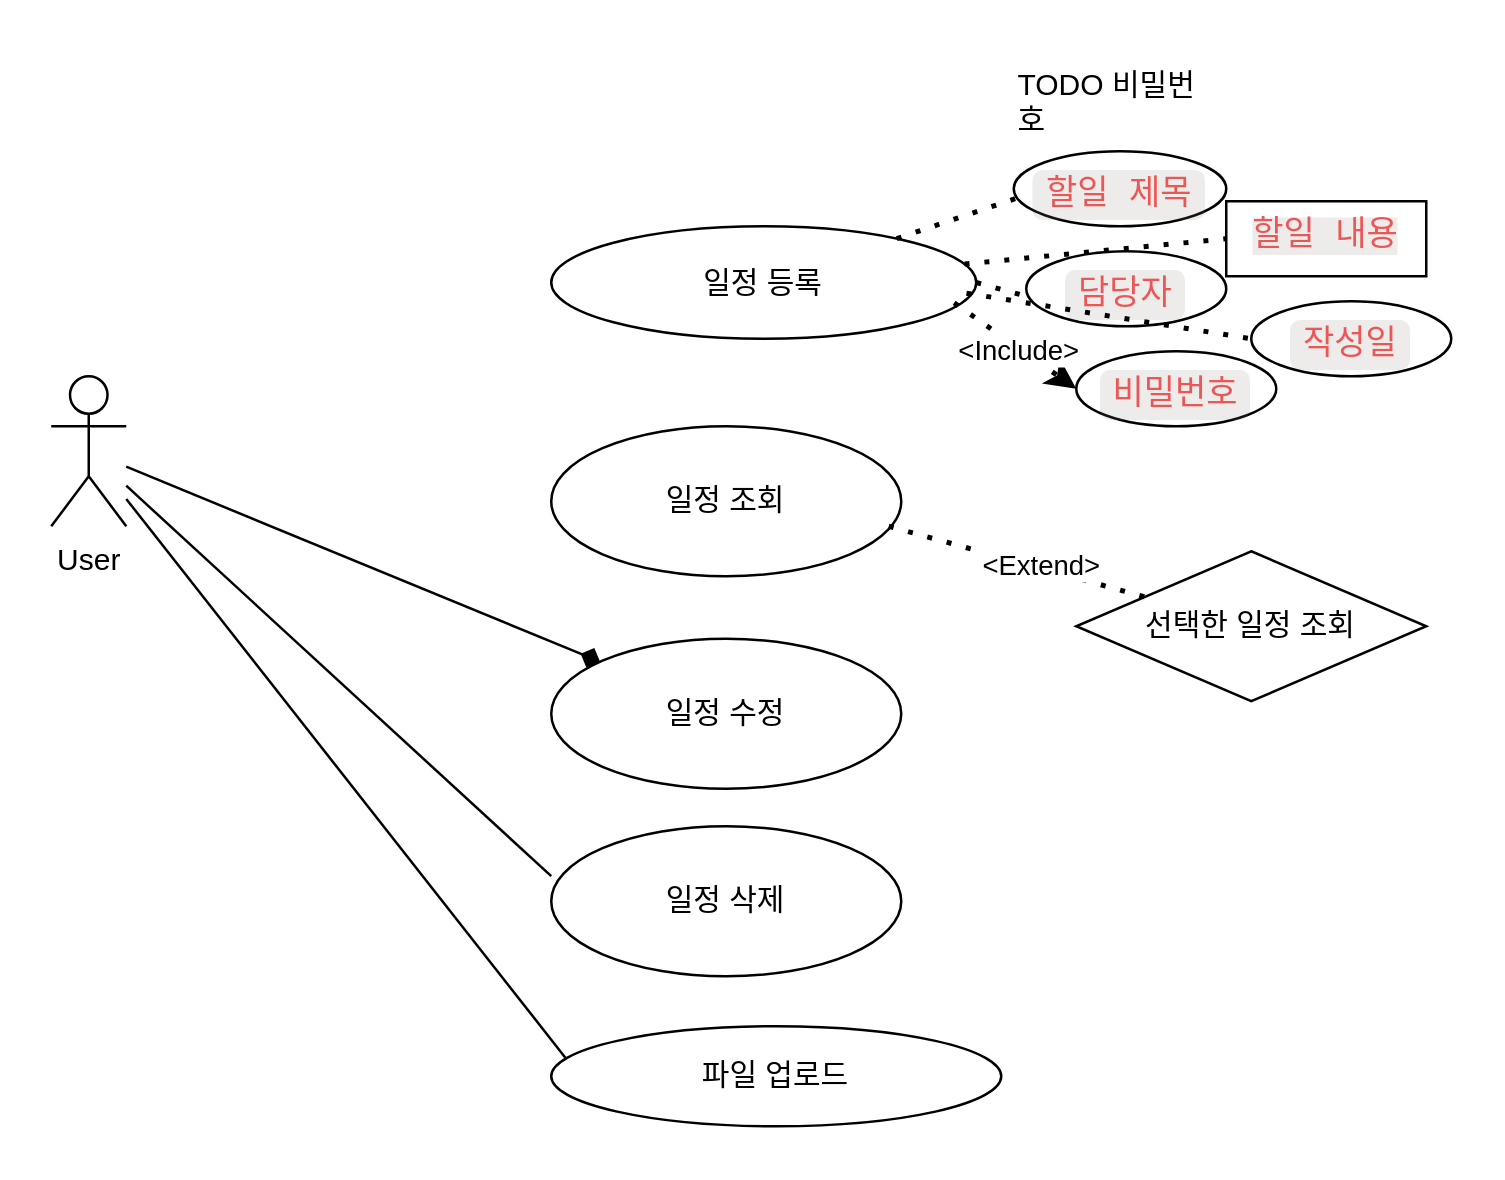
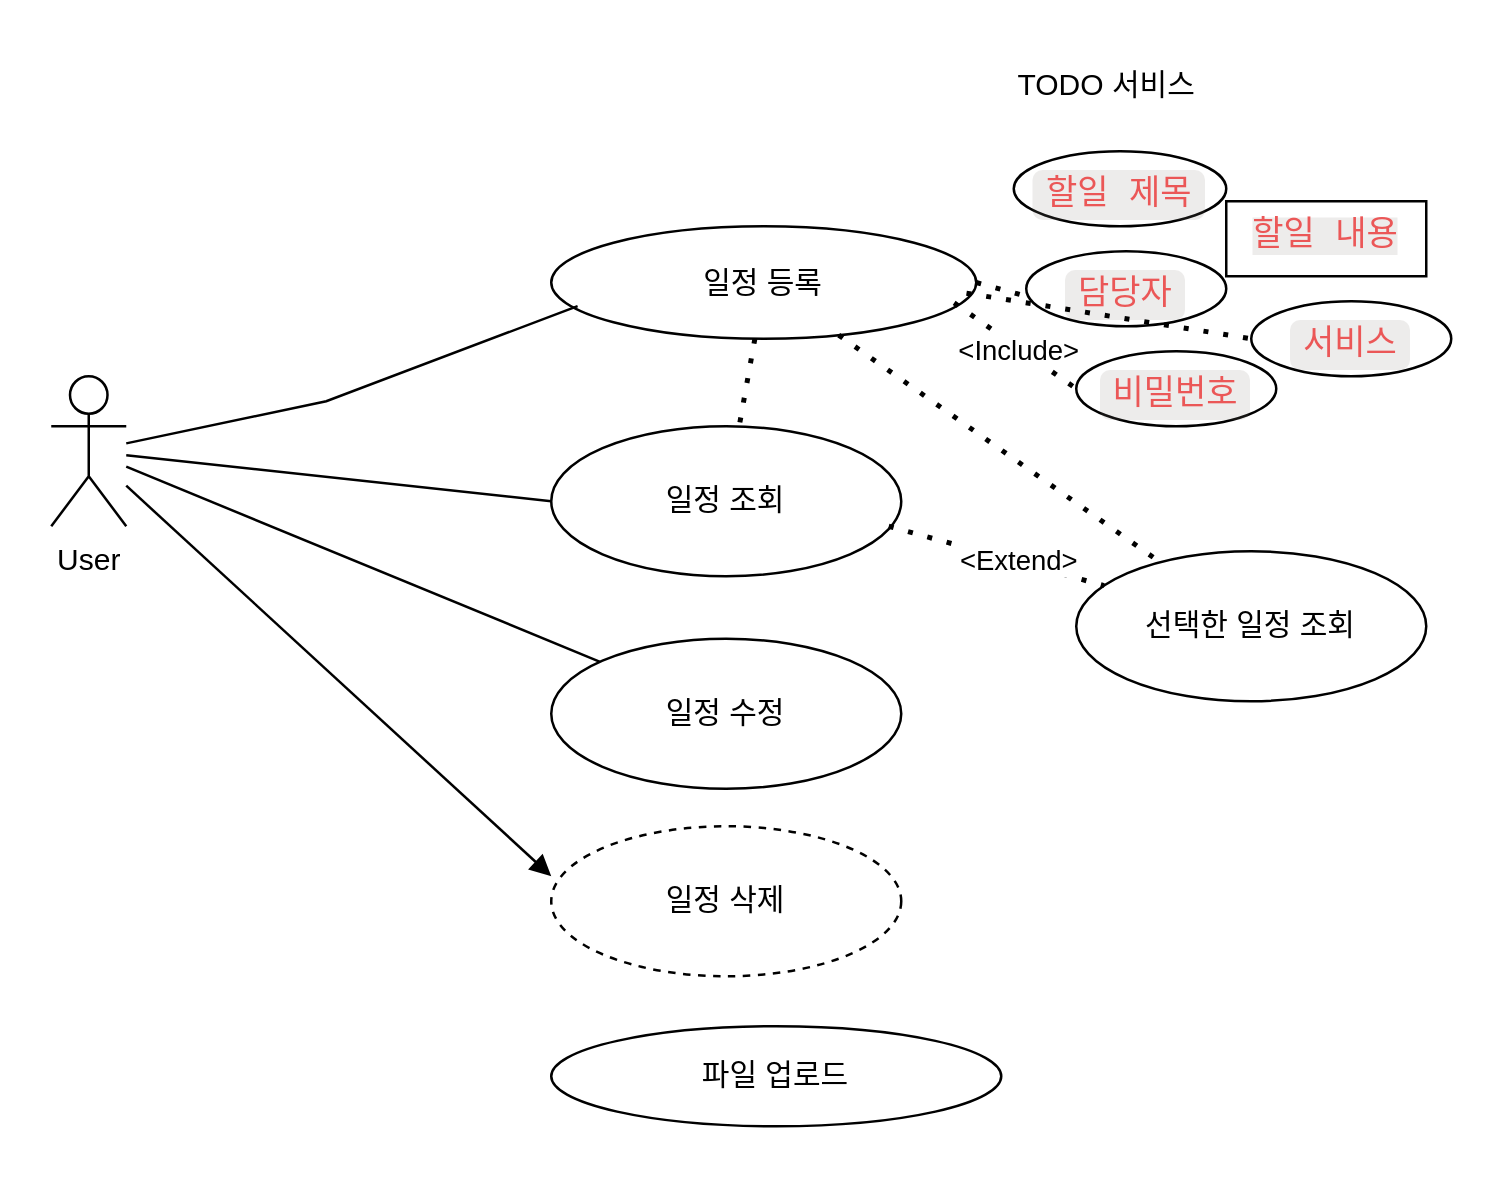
  <mxCell id="0" />
  <mxCell id="1" parent="0" />
  <mxCell id="2" value="User&lt;div&gt;&lt;br&gt;&lt;/div&gt;" style="shape=umlActor;verticalLabelPosition=bottom;verticalAlign=top;html=1;outlineConnect=0;" vertex="1" parent="1"><mxGeometry x="20" y="150" width="30" height="60" as="geometry" /></mxCell>
- <mxCell id="3" value="TODO 비밀번호&lt;div style=&quot;forced-color-adjust: none;&quot;&gt;&lt;br style=&quot;forced-color-adjust: none; color: rgb(0, 0, 0); font-family: Helvetica; font-size: 12px; font-style: normal; font-variant-ligatures: normal; font-variant-caps: normal; font-weight: 400; letter-spacing: normal; orphans: 2; text-align: center; text-indent: 0px; text-transform: none; widows: 2; word-spacing: 0px; -webkit-text-stroke-width: 0px; white-space: normal; background-color: rgb(251, 251, 251); text-decoration-thickness: initial; text-decoration-style: initial; text-decoration-color: initial;&quot;&gt;&lt;/div&gt;" style="text;whiteSpace=wrap;html=1;" vertex="1" parent="1"><mxGeometry x="405" y="20" width="80" height="50" as="geometry" /></mxCell>
+ <mxCell id="3" value="TODO 서비스&lt;div style=&quot;forced-color-adjust: none;&quot;&gt;&lt;br style=&quot;forced-color-adjust: none; color: rgb(0, 0, 0); font-family: Helvetica; font-size: 12px; font-style: normal; font-variant-ligatures: normal; font-variant-caps: normal; font-weight: 400; letter-spacing: normal; orphans: 2; text-align: center; text-indent: 0px; text-transform: none; widows: 2; word-spacing: 0px; -webkit-text-stroke-width: 0px; white-space: normal; background-color: rgb(251, 251, 251); text-decoration-thickness: initial; text-decoration-style: initial; text-decoration-color: initial;&quot;&gt;&lt;/div&gt;" style="text;whiteSpace=wrap;html=1;" vertex="1" parent="1"><mxGeometry x="405" y="20" width="80" height="50" as="geometry" /></mxCell>
  <mxCell id="4" value="일정 등록" style="ellipse;whiteSpace=wrap;html=1;" vertex="1" parent="1"><mxGeometry x="220" y="90" width="170" height="45" as="geometry" /></mxCell>
  <mxCell id="5" value="일정 수정" style="ellipse;whiteSpace=wrap;html=1;" vertex="1" parent="1"><mxGeometry x="220" y="255" width="140" height="60" as="geometry" /></mxCell>
  <mxCell id="6" value="일정 조회" style="ellipse;whiteSpace=wrap;html=1;" vertex="1" parent="1"><mxGeometry x="220" y="170" width="140" height="60" as="geometry" /></mxCell>
- <mxCell id="7" value="일정 삭제" style="ellipse;whiteSpace=wrap;html=1;" vertex="1" parent="1"><mxGeometry x="220" y="330" width="140" height="60" as="geometry" /></mxCell>
- <mxCell id="8" value="선택한 일정 조회" style="rhombus;whiteSpace=wrap;html=1;" vertex="1" parent="1"><mxGeometry x="430" y="220" width="140" height="60" as="geometry" /></mxCell>
+ <mxCell id="7" value="일정 삭제" style="ellipse;whiteSpace=wrap;html=1;dashed=1;" vertex="1" parent="1"><mxGeometry x="220" y="330" width="140" height="60" as="geometry" /></mxCell>
+ <mxCell id="8" value="선택한 일정 조회" style="ellipse;whiteSpace=wrap;html=1;" vertex="1" parent="1"><mxGeometry x="430" y="220" width="140" height="60" as="geometry" /></mxCell>
  <mxCell id="9" value="" style="endArrow=none;dashed=1;html=1;dashPattern=1 3;strokeWidth=2;rounded=0;" edge="1" parent="1" target="8"><mxGeometry width="50" height="50" relative="1" as="geometry"><mxPoint x="355" y="210" as="sourcePoint" /><mxPoint x="405" y="160" as="targetPoint" /></mxGeometry></mxCell>
  <mxCell id="10" value="&amp;lt;Extend&amp;gt;" style="edgeLabel;html=1;align=center;verticalAlign=middle;resizable=0;points=[];" connectable="0" vertex="1" parent="9"><mxGeometry x="0.194" y="1" relative="1" as="geometry"><mxPoint as="offset" /></mxGeometry></mxCell>
  <mxCell id="11" value="파일 업로드" style="ellipse;whiteSpace=wrap;html=1;" vertex="1" parent="1"><mxGeometry x="220" y="410" width="180" height="40" as="geometry" /></mxCell>
  <mxCell id="12" value="&lt;span style=&quot;text-align: start; font-family: SFMono-Regular, Menlo, Consolas, &amp;quot;PT Mono&amp;quot;, &amp;quot;Liberation Mono&amp;quot;, Courier, monospace; line-height: normal; background: rgba(135, 131, 120, 0.15); color: rgb(235, 87, 87); border-radius: 4px; font-size: 13.6px; padding: 0.2em 0.4em;&quot; class=&quot;notion-enable-hover&quot; spellcheck=&quot;false&quot; data-token-index=&quot;0&quot;&gt;할일 제목&lt;/span&gt;" style="ellipse;whiteSpace=wrap;html=1;" vertex="1" parent="1"><mxGeometry x="405" y="60" width="85" height="30" as="geometry" /></mxCell>
  <mxCell id="13" value="&lt;span style=&quot;text-align: start; font-family: SFMono-Regular, Menlo, Consolas, &amp;quot;PT Mono&amp;quot;, &amp;quot;Liberation Mono&amp;quot;, Courier, monospace; line-height: normal; background: rgba(135, 131, 120, 0.15); color: rgb(235, 87, 87); border-radius: 4px; font-size: 13.6px; padding: 0.2em 0.4em;&quot; class=&quot;notion-enable-hover&quot; spellcheck=&quot;false&quot; data-token-index=&quot;0&quot;&gt;담당자&lt;/span&gt;" style="ellipse;whiteSpace=wrap;html=1;" vertex="1" parent="1"><mxGeometry x="410" y="100" width="80" height="30" as="geometry" /></mxCell>
  <mxCell id="14" value="&lt;div style=&quot;text-align: start;&quot;&gt;&lt;font face=&quot;SFMono-Regular, Menlo, Consolas, PT Mono, Liberation Mono, Courier, monospace&quot; color=&quot;#eb5757&quot;&gt;&lt;span style=&quot;font-size: 13.6px; background-color: rgba(135, 131, 120, 0.15);&quot;&gt;할일 내용&lt;/span&gt;&lt;/font&gt;&lt;/div&gt;" style="whiteSpace=wrap;html=1;rounded=0;" vertex="1" parent="1"><mxGeometry x="490" y="80" width="80" height="30" as="geometry" /></mxCell>
  <mxCell id="15" value="&lt;span style=&quot;text-align: start; font-family: SFMono-Regular, Menlo, Consolas, &amp;quot;PT Mono&amp;quot;, &amp;quot;Liberation Mono&amp;quot;, Courier, monospace; line-height: normal; background: rgba(135, 131, 120, 0.15); color: rgb(235, 87, 87); border-radius: 4px; font-size: 13.6px; padding: 0.2em 0.4em;&quot; class=&quot;notion-enable-hover&quot; spellcheck=&quot;false&quot; data-token-index=&quot;0&quot;&gt;비밀번호&lt;/span&gt;" style="ellipse;whiteSpace=wrap;html=1;" vertex="1" parent="1"><mxGeometry x="430" y="140" width="80" height="30" as="geometry" /></mxCell>
- <mxCell id="16" value="&lt;span style=&quot;text-align: start; font-family: SFMono-Regular, Menlo, Consolas, &amp;quot;PT Mono&amp;quot;, &amp;quot;Liberation Mono&amp;quot;, Courier, monospace; line-height: normal; background: rgba(135, 131, 120, 0.15); color: rgb(235, 87, 87); border-radius: 4px; font-size: 13.6px; padding: 0.2em 0.4em;&quot; class=&quot;notion-enable-hover&quot; spellcheck=&quot;false&quot; data-token-index=&quot;0&quot;&gt;작성일&lt;/span&gt;" style="ellipse;whiteSpace=wrap;html=1;" vertex="1" parent="1"><mxGeometry x="500" y="120" width="80" height="30" as="geometry" /></mxCell>
- <mxCell id="17" value="" style="endArrow=none;dashed=1;html=1;dashPattern=1 3;strokeWidth=2;rounded=0;entryX=0.01;entryY=0.629;entryDx=0;entryDy=0;entryPerimeter=0;" edge="1" parent="1" source="4" target="12"><mxGeometry width="50" height="50" relative="1" as="geometry"><mxPoint x="360" y="120" as="sourcePoint" /><mxPoint x="410" y="70" as="targetPoint" /></mxGeometry></mxCell>
+ <mxCell id="16" value="&lt;span style=&quot;text-align: start; font-family: SFMono-Regular, Menlo, Consolas, &amp;quot;PT Mono&amp;quot;, &amp;quot;Liberation Mono&amp;quot;, Courier, monospace; line-height: normal; background: rgba(135, 131, 120, 0.15); color: rgb(235, 87, 87); border-radius: 4px; font-size: 13.6px; padding: 0.2em 0.4em;&quot; class=&quot;notion-enable-hover&quot; spellcheck=&quot;false&quot; data-token-index=&quot;0&quot;&gt;서비스&lt;/span&gt;" style="ellipse;whiteSpace=wrap;html=1;" vertex="1" parent="1"><mxGeometry x="500" y="120" width="80" height="30" as="geometry" /></mxCell>
+ <mxCell id="17" value="" style="endArrow=none;dashed=1;html=1;dashPattern=1 3;strokeWidth=2;rounded=0;" edge="1" parent="1" source="4" target="6"><mxGeometry width="50" height="50" relative="1" as="geometry"><mxPoint x="360" y="120" as="sourcePoint" /><mxPoint x="410" y="70" as="targetPoint" /></mxGeometry></mxCell>
  <mxCell id="18" value="" style="endArrow=none;dashed=1;html=1;dashPattern=1 3;strokeWidth=2;rounded=0;exitX=1;exitY=0.5;exitDx=0;exitDy=0;" edge="1" parent="1" source="4"><mxGeometry width="50" height="50" relative="1" as="geometry"><mxPoint x="354" y="140" as="sourcePoint" /><mxPoint x="410" y="118" as="targetPoint" /></mxGeometry></mxCell>
- <mxCell id="19" value="" style="endArrow=classic;dashed=1;html=1;dashPattern=1 3;strokeWidth=2;rounded=0;exitX=0.948;exitY=0.681;exitDx=0;exitDy=0;entryX=0;entryY=0.5;entryDx=0;entryDy=0;exitPerimeter=0;" edge="1" parent="1" source="4" target="15"><mxGeometry width="50" height="50" relative="1" as="geometry"><mxPoint x="355" y="132" as="sourcePoint" /><mxPoint x="405" y="130" as="targetPoint" /></mxGeometry></mxCell>
+ <mxCell id="19" value="" style="endArrow=none;dashed=1;html=1;dashPattern=1 3;strokeWidth=2;rounded=0;exitX=0.948;exitY=0.681;exitDx=0;exitDy=0;entryX=0;entryY=0.5;entryDx=0;entryDy=0;exitPerimeter=0;" edge="1" parent="1" source="4" target="15"><mxGeometry width="50" height="50" relative="1" as="geometry"><mxPoint x="355" y="132" as="sourcePoint" /><mxPoint x="405" y="130" as="targetPoint" /></mxGeometry></mxCell>
  <mxCell id="20" value="&amp;lt;Include&amp;gt;" style="edgeLabel;html=1;align=center;verticalAlign=middle;resizable=0;points=[];" connectable="0" vertex="1" parent="19"><mxGeometry x="0.071" y="-1" relative="1" as="geometry"><mxPoint as="offset" /></mxGeometry></mxCell>
- <mxCell id="21" value="" style="endArrow=none;dashed=1;html=1;dashPattern=1 3;strokeWidth=2;rounded=0;entryX=0;entryY=0.5;entryDx=0;entryDy=0;" edge="1" parent="1" source="4" target="14"><mxGeometry width="50" height="50" relative="1" as="geometry"><mxPoint x="360" y="112" as="sourcePoint" /><mxPoint x="410" y="110" as="targetPoint" /></mxGeometry></mxCell>
+ <mxCell id="21" value="" style="endArrow=none;dashed=1;html=1;dashPattern=1 3;strokeWidth=2;rounded=0;" edge="1" parent="1" source="4" target="8"><mxGeometry width="50" height="50" relative="1" as="geometry"><mxPoint x="360" y="112" as="sourcePoint" /><mxPoint x="410" y="110" as="targetPoint" /></mxGeometry></mxCell>
  <mxCell id="22" value="" style="endArrow=none;dashed=1;html=1;dashPattern=1 3;strokeWidth=2;rounded=0;exitX=0.977;exitY=0.595;exitDx=0;exitDy=0;exitPerimeter=0;entryX=0;entryY=0.5;entryDx=0;entryDy=0;" edge="1" parent="1" source="4" target="16"><mxGeometry width="50" height="50" relative="1" as="geometry"><mxPoint x="390" y="150" as="sourcePoint" /><mxPoint x="440" y="148" as="targetPoint" /></mxGeometry></mxCell>
- <mxCell id="25" value="" style="endArrow=diamond;html=1;rounded=0;" edge="1" parent="1" source="2" target="5"><mxGeometry width="50" height="50" relative="1" as="geometry"><mxPoint x="50" y="192" as="sourcePoint" /><mxPoint x="220" y="210" as="targetPoint" /></mxGeometry></mxCell>
- <mxCell id="26" value="" style="endArrow=none;html=1;rounded=0;entryX=0;entryY=0.333;entryDx=0;entryDy=0;entryPerimeter=0;" edge="1" parent="1" source="2" target="7"><mxGeometry width="50" height="50" relative="1" as="geometry"><mxPoint x="70" y="202" as="sourcePoint" /><mxPoint x="240" y="220" as="targetPoint" /></mxGeometry></mxCell>
- <mxCell id="27" value="" style="endArrow=none;html=1;rounded=0;entryX=0.034;entryY=0.329;entryDx=0;entryDy=0;entryPerimeter=0;" edge="1" parent="1" source="2" target="11"><mxGeometry width="50" height="50" relative="1" as="geometry"><mxPoint x="80" y="212" as="sourcePoint" /><mxPoint x="250" y="230" as="targetPoint" /></mxGeometry></mxCell>
+ <mxCell id="23" value="" style="endArrow=none;html=1;rounded=0;entryX=0.062;entryY=0.71;entryDx=0;entryDy=0;entryPerimeter=0;" edge="1" parent="1" source="2" target="4"><mxGeometry width="50" height="50" relative="1" as="geometry"><mxPoint x="390" y="310" as="sourcePoint" /><mxPoint x="440" y="260" as="targetPoint" /><Array as="points"><mxPoint x="130" y="160" /></Array></mxGeometry></mxCell>
+ <mxCell id="24" value="" style="endArrow=none;html=1;rounded=0;entryX=0;entryY=0.5;entryDx=0;entryDy=0;" edge="1" parent="1" source="2" target="6"><mxGeometry width="50" height="50" relative="1" as="geometry"><mxPoint x="70" y="210" as="sourcePoint" /><mxPoint x="120" y="160" as="targetPoint" /></mxGeometry></mxCell>
+ <mxCell id="25" value="" style="endArrow=none;html=1;rounded=0;" edge="1" parent="1" source="2" target="5"><mxGeometry width="50" height="50" relative="1" as="geometry"><mxPoint x="50" y="192" as="sourcePoint" /><mxPoint x="220" y="210" as="targetPoint" /></mxGeometry></mxCell>
+ <mxCell id="26" value="" style="endArrow=block;html=1;rounded=0;entryX=0;entryY=0.333;entryDx=0;entryDy=0;entryPerimeter=0;" edge="1" parent="1" source="2" target="7"><mxGeometry width="50" height="50" relative="1" as="geometry"><mxPoint x="70" y="202" as="sourcePoint" /><mxPoint x="240" y="220" as="targetPoint" /></mxGeometry></mxCell>
